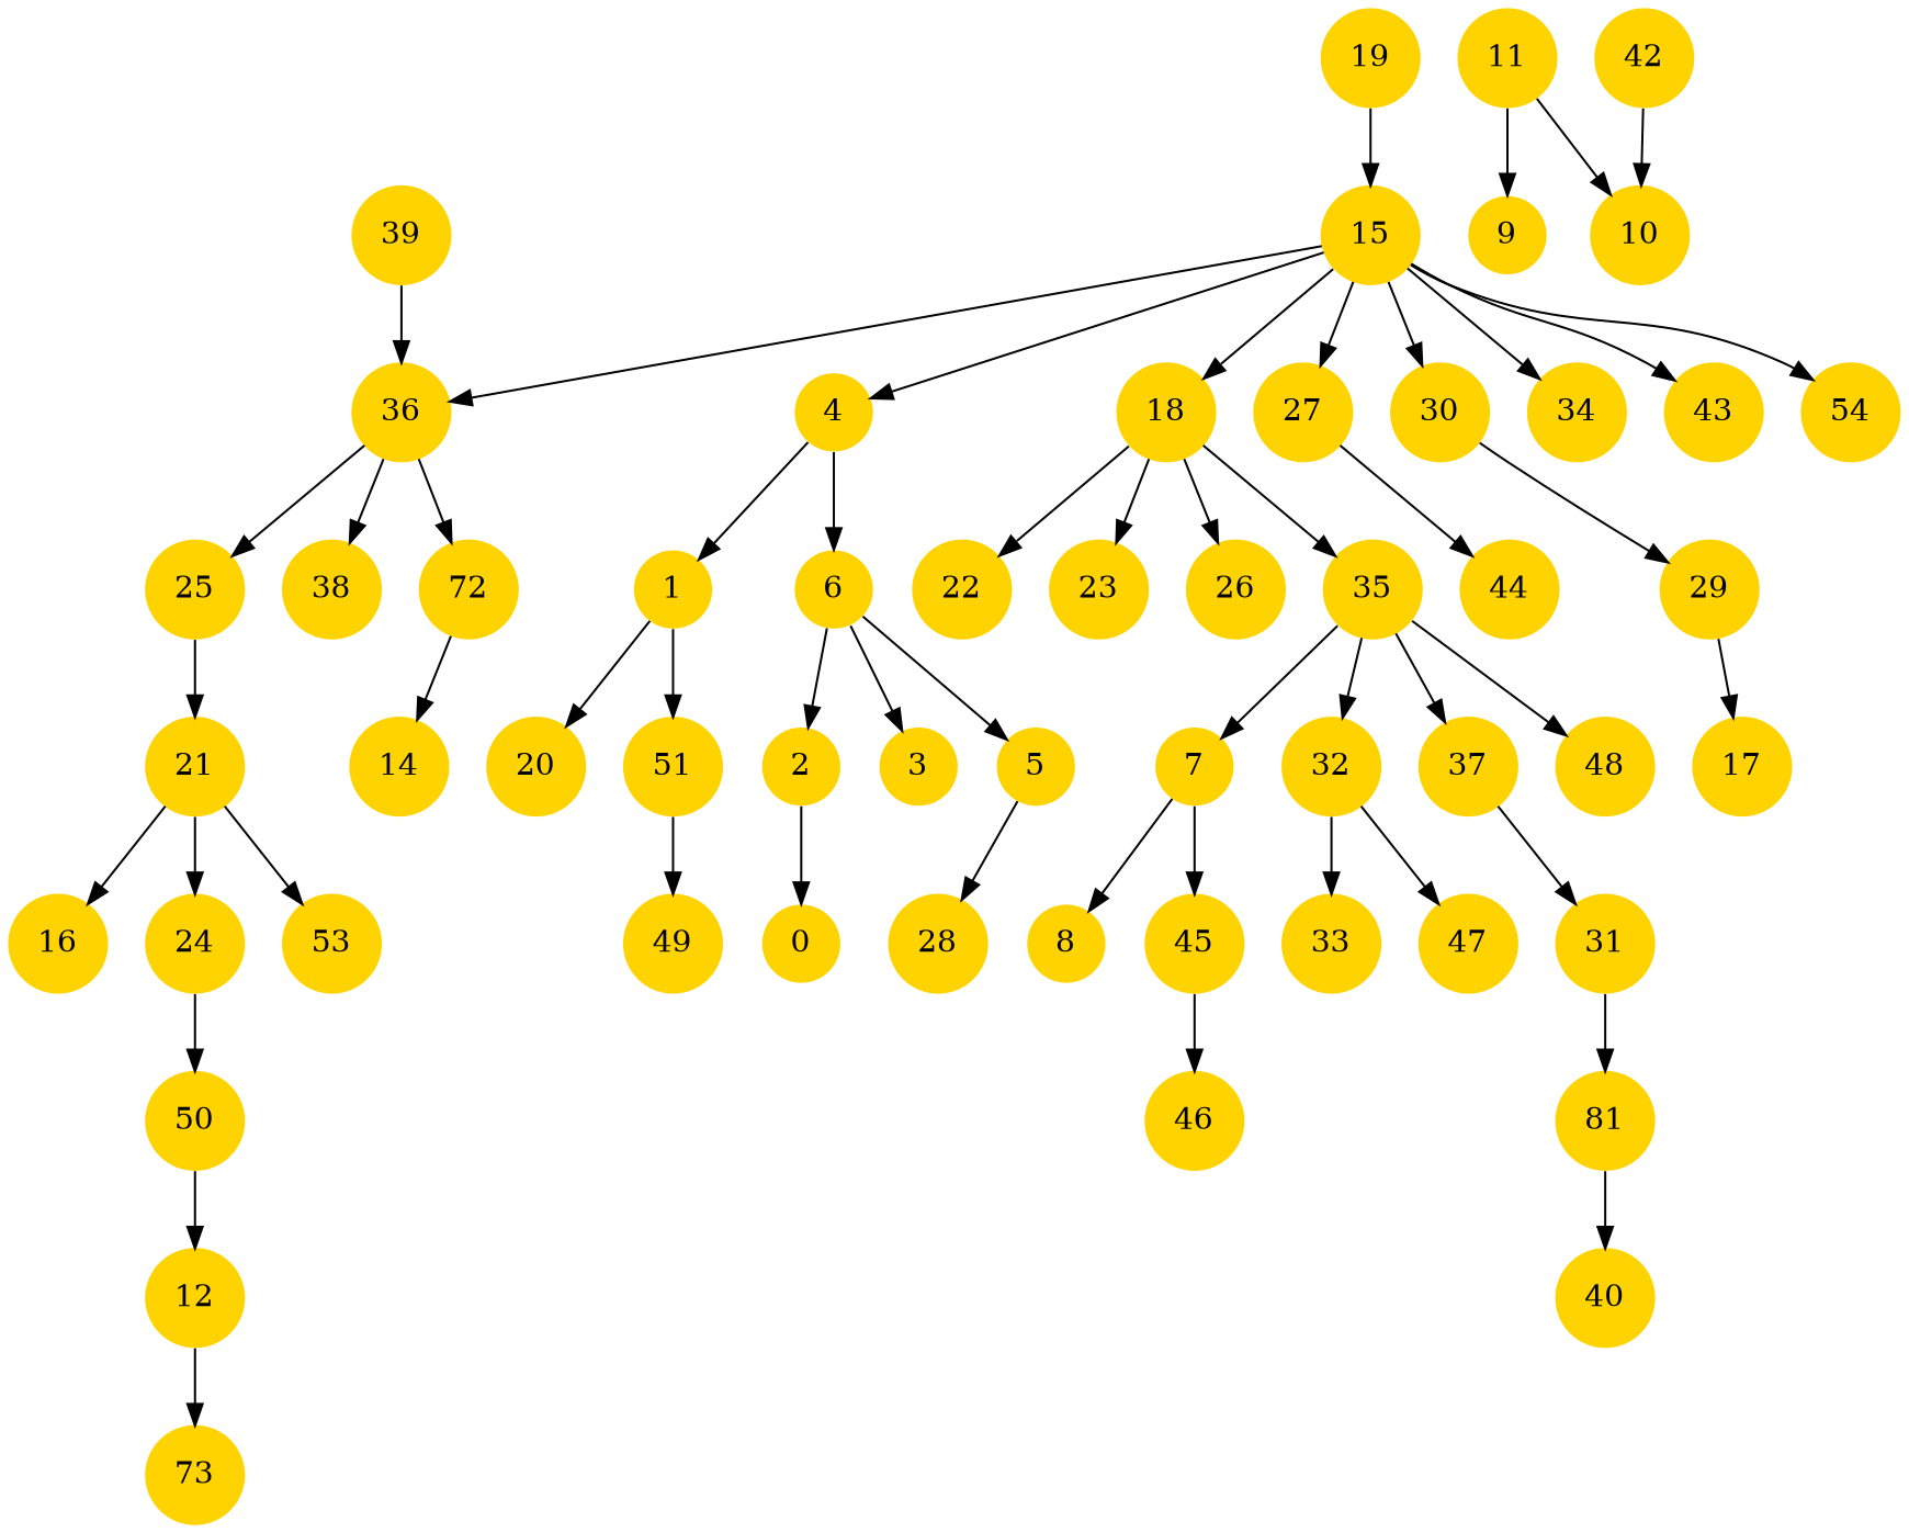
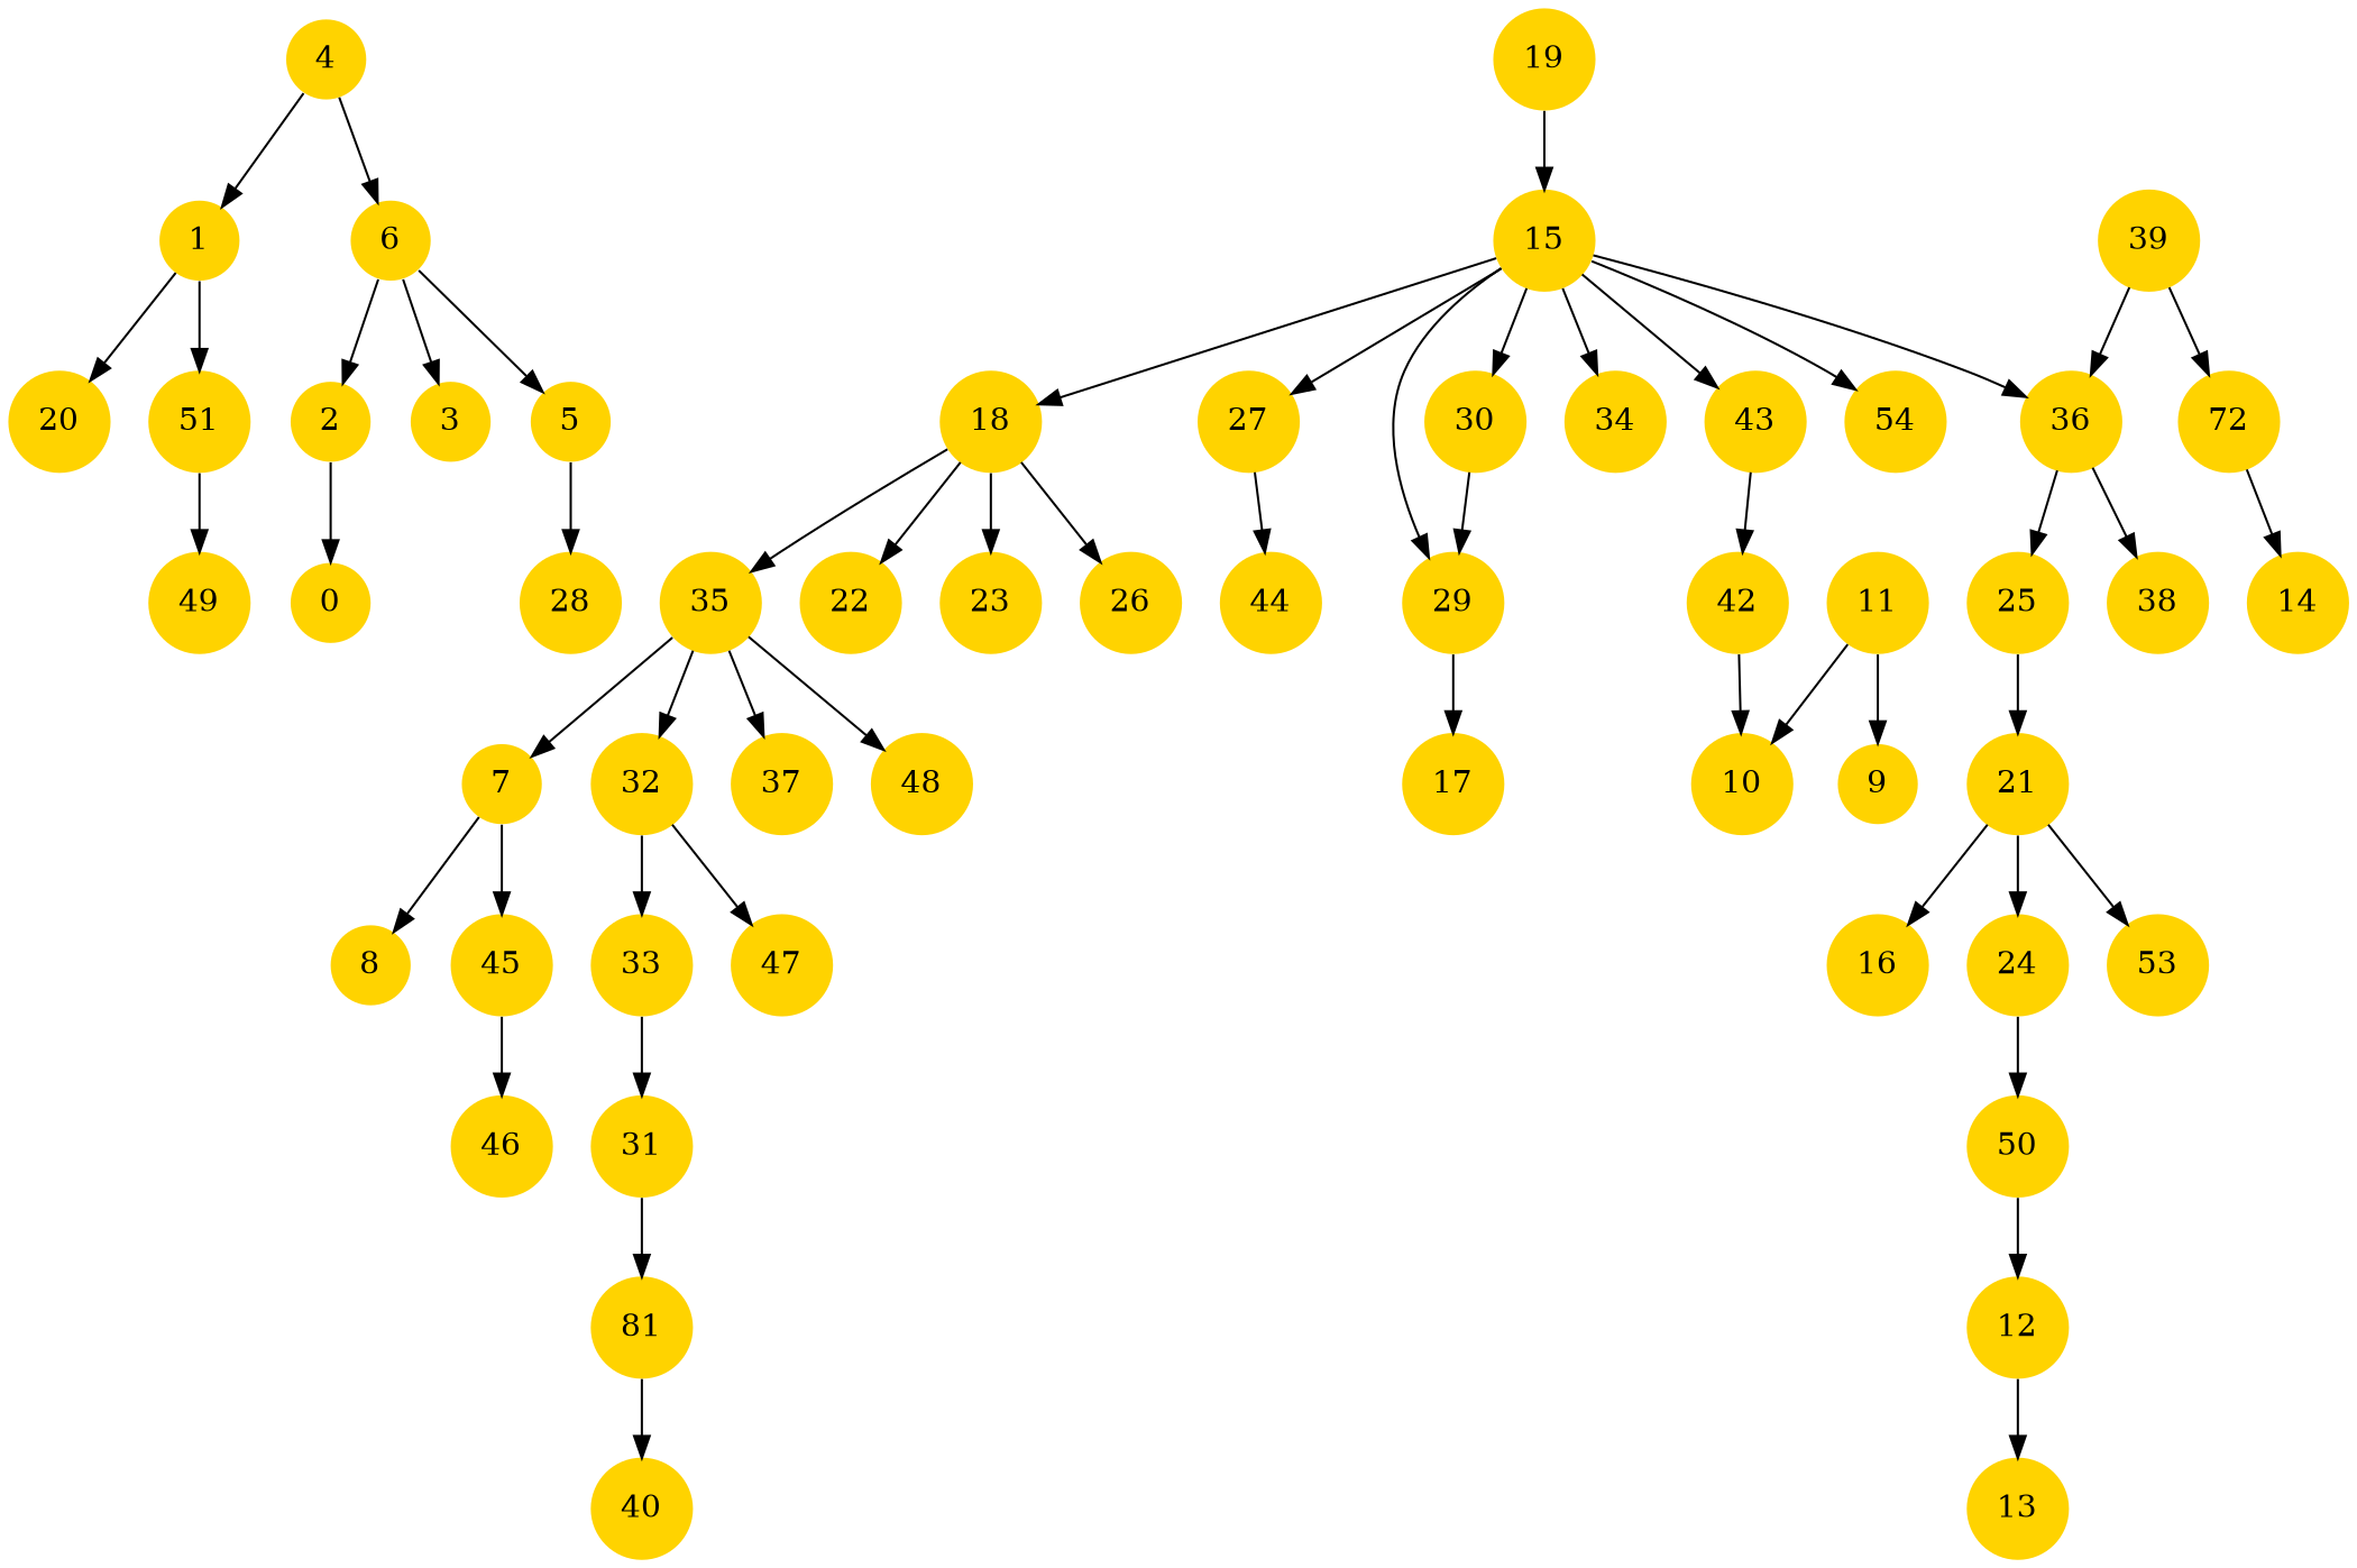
  digraph {
    node [fillcolor="#ffd300" penwidth=0 shape=circle style=filled]
    1
    20
    51
    49
    2
    0
    4
    6
    3
    5
    28
    7
    8
    45
    46
    11
    9
    10
    12
-   13 [label=73]
+   13
    15
    18
    27
    30
    34
    43
    54
    36
    22
    23
    26
    35
    44
    29
    39
    42
    32
    37
    48
    19
    21
    16
    24
    53
    50
    25
    17
    n48 [label=81]
    31
    40
    33
    47
    38
    n54 [label=72]
    14
    1 -> 20
    1 -> 51
    51 -> 49
    2 -> 0
    4 -> 1
    4 -> 6
    6 -> 2
    6 -> 3
    6 -> 5
    5 -> 28
    7 -> 8
    7 -> 45
    45 -> 46
    11 -> 9
    11 -> 10
    12 -> 13
-   15 -> 4
+   15 -> 29
    15 -> 18
    15 -> 27
    15 -> 30
    15 -> 34
    15 -> 43
    15 -> 54
    15 -> 36
    18 -> 22
    18 -> 23
    18 -> 26
    18 -> 35
    27 -> 44
    30 -> 29
+   43 -> 42
    36 -> 25
    36 -> 38
-   36 -> n54
+   39 -> n54
    35 -> 7
    35 -> 32
    35 -> 37
    35 -> 48
    29 -> 17
    39 -> 36
    42 -> 10
    32 -> 33
    32 -> 47
    19 -> 15
    21 -> 16
    21 -> 24
    21 -> 53
    24 -> 50
    50 -> 12
    25 -> 21
    n48 -> 40
    31 -> n48
-   37 -> 31
+   33 -> 31
    n54 -> 14
  }
